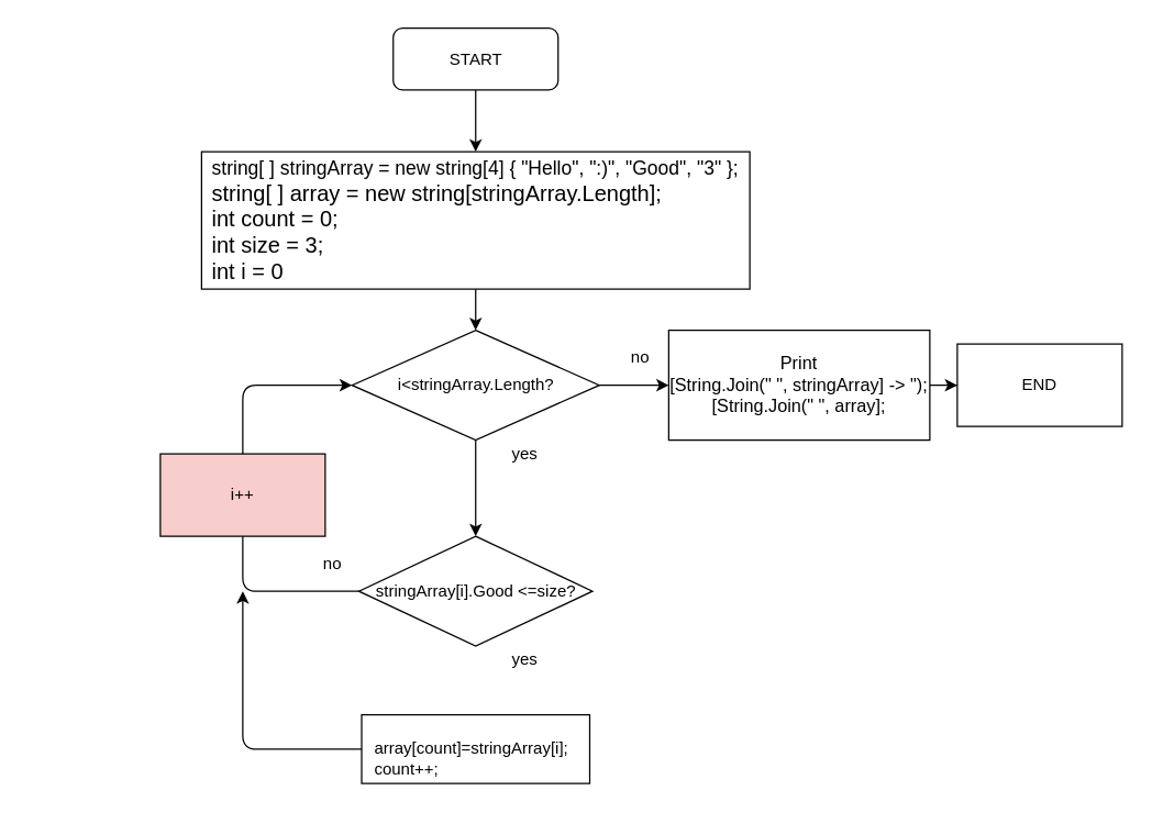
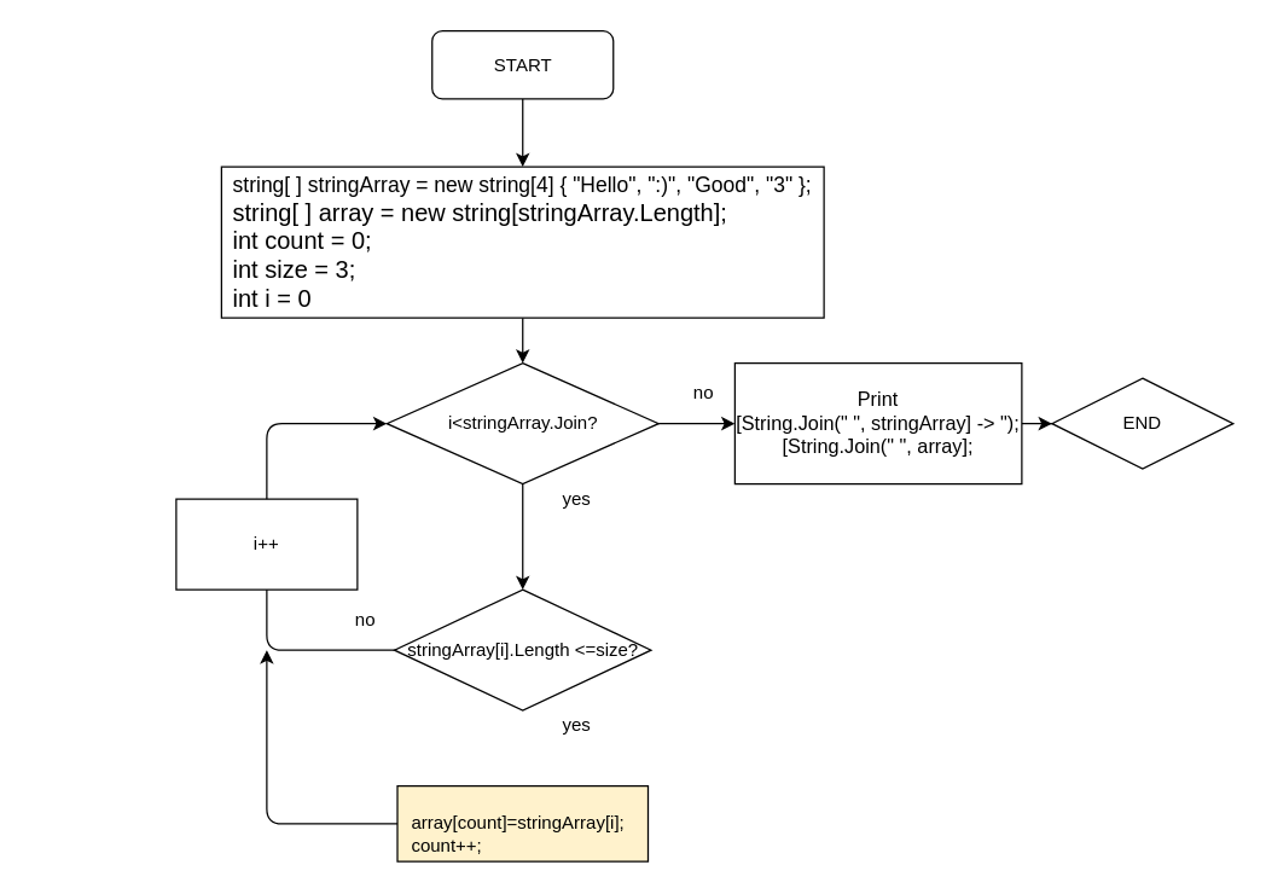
  <mxCell id="0" />
  <mxCell id="1" parent="0" />
  <mxCell id="2" value="&lt;div&gt;&lt;br&gt;&lt;/div&gt;&lt;div&gt;&lt;br&gt;&lt;/div&gt;" style="text;html=1;align=left;verticalAlign=middle;resizable=0;points=[];autosize=1;" vertex="1" parent="1"><mxGeometry x="20" y="95" width="20" height="30" as="geometry" /></mxCell>
  <mxCell id="3" value="" style="edgeStyle=orthogonalEdgeStyle;rounded=0;orthogonalLoop=1;jettySize=auto;html=1;" edge="1" parent="1" source="4" target="6"><mxGeometry relative="1" as="geometry" /></mxCell>
  <mxCell id="4" value="START" style="rounded=1;whiteSpace=wrap;html=1;" vertex="1" parent="1"><mxGeometry x="285.5" y="20" width="120" height="45" as="geometry" /></mxCell>
  <mxCell id="5" value="" style="edgeStyle=orthogonalEdgeStyle;rounded=0;orthogonalLoop=1;jettySize=auto;html=1;" edge="1" parent="1" source="6" target="9"><mxGeometry relative="1" as="geometry" /></mxCell>
  <mxCell id="6" value="&lt;div style=&quot;text-align: left&quot;&gt;&lt;font style=&quot;font-size: 14px&quot;&gt;string[ ] stringArray = new string[4] { &quot;Hello&quot;, &quot;:)&quot;, &quot;Good&quot;, &quot;3&quot; };&lt;/font&gt;&lt;/div&gt;&lt;div style=&quot;text-align: left&quot;&gt;&lt;font size=&quot;3&quot;&gt;string[ ] array = new string[stringArray.Length];&lt;/font&gt;&lt;/div&gt;&lt;div style=&quot;text-align: left&quot;&gt;&lt;font size=&quot;3&quot;&gt;int count = 0;&lt;/font&gt;&lt;/div&gt;&lt;div style=&quot;text-align: left&quot;&gt;&lt;font size=&quot;3&quot;&gt;int size = 3;&lt;/font&gt;&lt;/div&gt;&lt;div style=&quot;text-align: left&quot;&gt;&lt;font size=&quot;3&quot;&gt;int i = 0&lt;/font&gt;&lt;/div&gt;" style="rounded=0;whiteSpace=wrap;html=1;" vertex="1" parent="1"><mxGeometry x="146" y="110" width="399" height="100" as="geometry" /></mxCell>
  <mxCell id="7" value="" style="edgeStyle=orthogonalEdgeStyle;rounded=0;orthogonalLoop=1;jettySize=auto;html=1;" edge="1" parent="1" source="9" target="11"><mxGeometry relative="1" as="geometry" /></mxCell>
  <mxCell id="8" value="" style="edgeStyle=orthogonalEdgeStyle;rounded=0;orthogonalLoop=1;jettySize=auto;html=1;entryX=0.5;entryY=0;entryDx=0;entryDy=0;" edge="1" parent="1" source="9" target="16"><mxGeometry relative="1" as="geometry"><mxPoint x="400" y="360" as="targetPoint" /></mxGeometry></mxCell>
- <mxCell id="9" value="i&amp;lt;stringArray.Length?" style="rhombus;whiteSpace=wrap;html=1;rounded=0;" vertex="1" parent="1"><mxGeometry x="255.5" y="240" width="180" height="80" as="geometry" /></mxCell>
+ <mxCell id="9" value="i&amp;lt;stringArray.Join?" style="rhombus;whiteSpace=wrap;html=1;rounded=0;" vertex="1" parent="1"><mxGeometry x="255.5" y="240" width="180" height="80" as="geometry" /></mxCell>
  <mxCell id="10" value="" style="edgeStyle=orthogonalEdgeStyle;rounded=0;orthogonalLoop=1;jettySize=auto;html=1;" edge="1" parent="1" source="11" target="15"><mxGeometry relative="1" as="geometry" /></mxCell>
  <mxCell id="11" value="&lt;div style=&quot;font-size: 13px&quot;&gt;&lt;font style=&quot;font-size: 13px&quot;&gt;Print&lt;/font&gt;&lt;/div&gt;&lt;div style=&quot;font-size: 13px&quot;&gt;&lt;font style=&quot;font-size: 13px&quot;&gt;[String.Join(&quot; &quot;, stringArray] -&amp;gt; &quot;);&lt;/font&gt;&lt;/div&gt;&lt;div style=&quot;font-size: 13px&quot;&gt;&lt;span&gt;&lt;font style=&quot;font-size: 13px&quot;&gt;[String.Join(&quot; &quot;, array];&lt;/font&gt;&lt;/span&gt;&lt;/div&gt;" style="whiteSpace=wrap;html=1;rounded=0;" vertex="1" parent="1"><mxGeometry x="486" y="240" width="190" height="80" as="geometry" /></mxCell>
  <mxCell id="12" value="no" style="text;html=1;align=center;verticalAlign=middle;resizable=0;points=[];autosize=1;" vertex="1" parent="1"><mxGeometry x="450" y="250" width="30" height="20" as="geometry" /></mxCell>
  <mxCell id="13" value="yes" style="text;html=1;align=center;verticalAlign=middle;resizable=0;points=[];autosize=1;" vertex="1" parent="1"><mxGeometry x="366" y="320" width="30" height="20" as="geometry" /></mxCell>
  <mxCell id="14" value="" style="endArrow=classic;html=1;entryX=0;entryY=0.5;entryDx=0;entryDy=0;exitX=0;exitY=0.5;exitDx=0;exitDy=0;" edge="1" parent="1" source="16" target="9"><mxGeometry width="50" height="50" relative="1" as="geometry"><mxPoint x="106" y="450" as="sourcePoint" /><mxPoint x="426" y="310" as="targetPoint" /><Array as="points"><mxPoint x="266" y="430" /><mxPoint x="176" y="430" /><mxPoint x="176" y="360" /><mxPoint x="176" y="330" /><mxPoint x="176" y="280" /><mxPoint x="236" y="280" /></Array></mxGeometry></mxCell>
- <mxCell id="15" value="END" style="whiteSpace=wrap;html=1;rounded=0;" vertex="1" parent="1"><mxGeometry x="696" y="250" width="120" height="60" as="geometry" /></mxCell>
- <mxCell id="16" value="stringArray[i].Good &amp;lt;=size?" style="rhombus;whiteSpace=wrap;html=1;" vertex="1" parent="1"><mxGeometry x="260.5" y="390" width="170" height="80" as="geometry" /></mxCell>
- <mxCell id="17" value="i++" style="rounded=0;whiteSpace=wrap;html=1;fillColor=#f8cecc;" vertex="1" parent="1"><mxGeometry x="116" y="330" width="120" height="60" as="geometry" /></mxCell>
- <mxCell id="18" value="&lt;div&gt;&lt;br&gt;&lt;/div&gt;&lt;div&gt;array[count]=stringArray[i];&amp;nbsp;&amp;nbsp;&lt;/div&gt;&lt;div style=&quot;text-align: left&quot;&gt;&lt;span&gt;count++;&lt;/span&gt;&lt;/div&gt;" style="rounded=0;whiteSpace=wrap;html=1;" vertex="1" parent="1"><mxGeometry x="262.5" y="520" width="166" height="50" as="geometry" /></mxCell>
+ <mxCell id="15" value="END" style="rhombus;whiteSpace=wrap;html=1;" vertex="1" parent="1"><mxGeometry x="696" y="250" width="120" height="60" as="geometry" /></mxCell>
+ <mxCell id="16" value="stringArray[i].Length &amp;lt;=size?" style="rhombus;whiteSpace=wrap;html=1;" vertex="1" parent="1"><mxGeometry x="260.5" y="390" width="170" height="80" as="geometry" /></mxCell>
+ <mxCell id="17" value="i++" style="rounded=0;whiteSpace=wrap;html=1;" vertex="1" parent="1"><mxGeometry x="116" y="330" width="120" height="60" as="geometry" /></mxCell>
+ <mxCell id="18" value="&lt;div&gt;&lt;br&gt;&lt;/div&gt;&lt;div&gt;array[count]=stringArray[i];&amp;nbsp;&amp;nbsp;&lt;/div&gt;&lt;div style=&quot;text-align: left&quot;&gt;&lt;span&gt;count++;&lt;/span&gt;&lt;/div&gt;" style="rounded=0;whiteSpace=wrap;html=1;fillColor=#fff2cc;" vertex="1" parent="1"><mxGeometry x="262.5" y="520" width="166" height="50" as="geometry" /></mxCell>
  <mxCell id="19" value="yes" style="text;html=1;align=center;verticalAlign=middle;resizable=0;points=[];autosize=1;" vertex="1" parent="1"><mxGeometry x="366" y="470" width="30" height="20" as="geometry" /></mxCell>
  <mxCell id="20" value="no" style="text;html=1;align=center;verticalAlign=middle;resizable=0;points=[];autosize=1;" vertex="1" parent="1"><mxGeometry x="225.5" y="400" width="30" height="20" as="geometry" /></mxCell>
  <mxCell id="21" value="" style="endArrow=classic;html=1;exitX=0;exitY=0.5;exitDx=0;exitDy=0;" edge="1" parent="1" source="18"><mxGeometry width="50" height="50" relative="1" as="geometry"><mxPoint x="396" y="500" as="sourcePoint" /><mxPoint x="176" y="430" as="targetPoint" /><Array as="points"><mxPoint x="176" y="545" /></Array></mxGeometry></mxCell>
